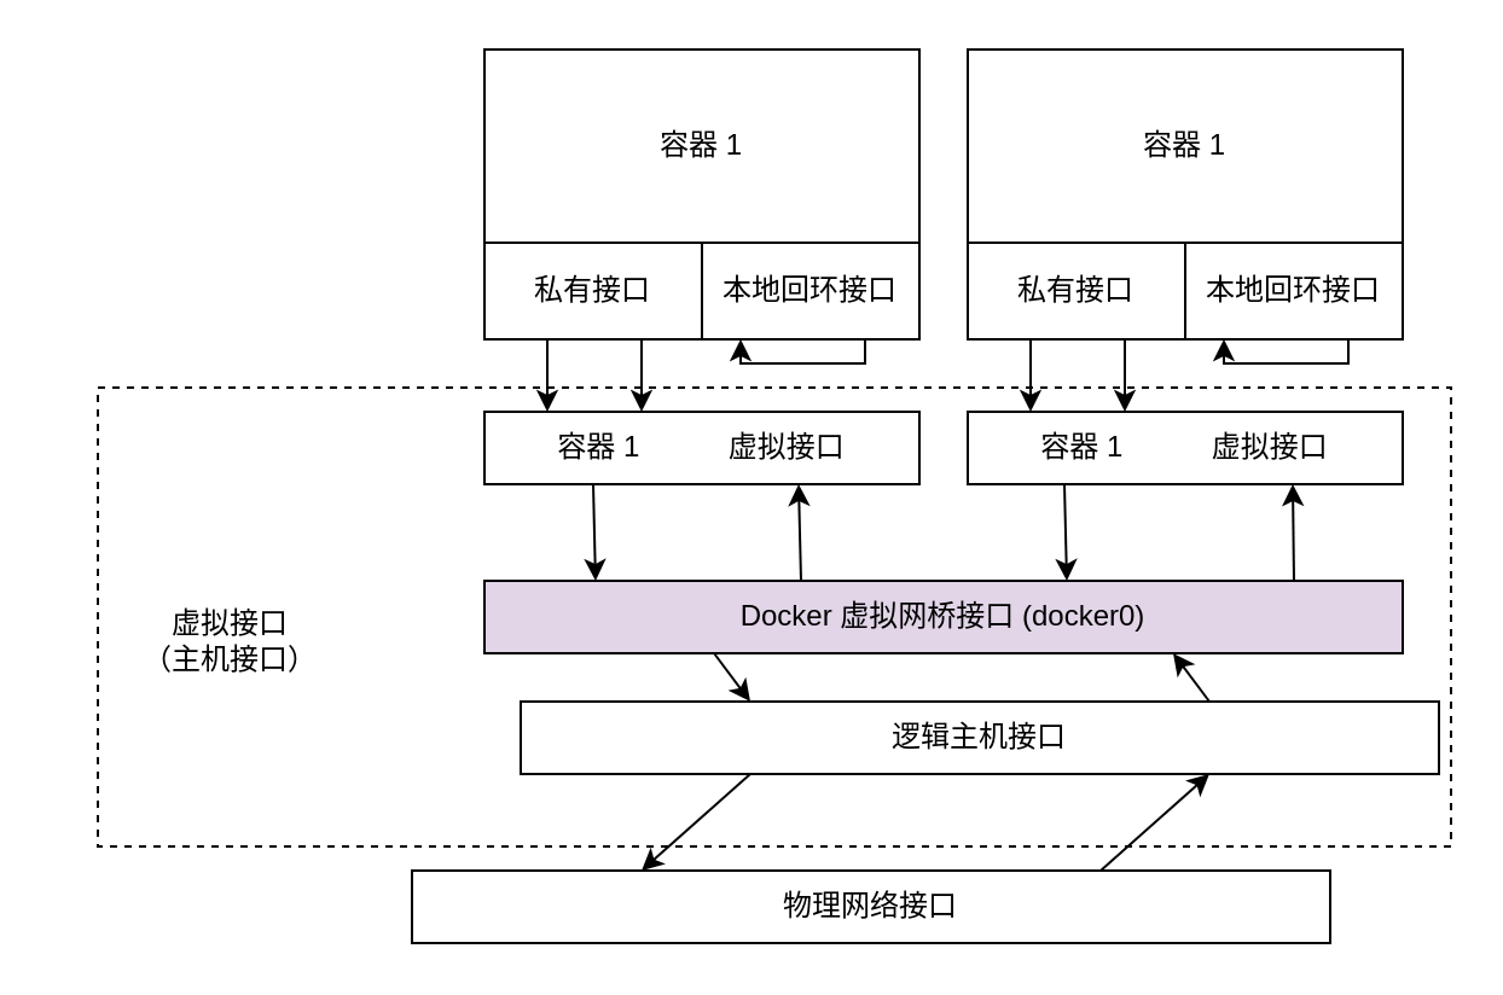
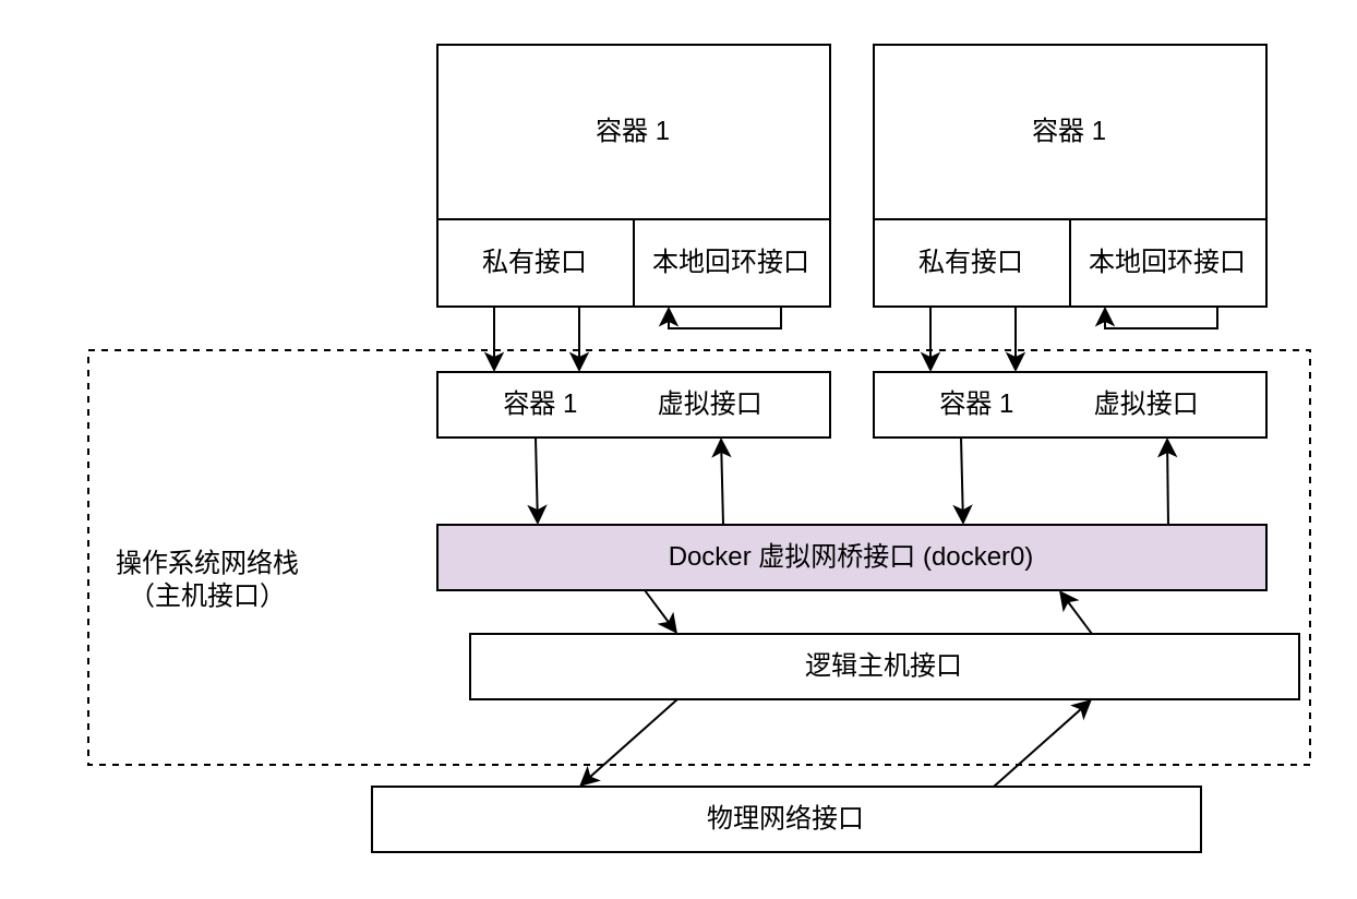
  <mxCell id="0" />
  <mxCell id="1" parent="0" />
  <mxCell id="2" value="" style="rounded=0;whiteSpace=wrap;html=1;dashed=1;" vertex="1" parent="1"><mxGeometry x="40" y="160" width="560" height="190" as="geometry" /></mxCell>
  <mxCell id="3" value="容器 1" style="rounded=0;whiteSpace=wrap;html=1;" vertex="1" parent="1"><mxGeometry x="200" y="20" width="180" height="80" as="geometry" /></mxCell>
  <mxCell id="4" value="私有接口" style="rounded=0;whiteSpace=wrap;html=1;" vertex="1" parent="1"><mxGeometry x="200" y="100" width="90" height="40" as="geometry" /></mxCell>
  <mxCell id="5" value="本地回环接口" style="rounded=0;whiteSpace=wrap;html=1;" vertex="1" parent="1"><mxGeometry x="290" y="100" width="90" height="40" as="geometry" /></mxCell>
  <mxCell id="6" value="容器 1&amp;nbsp; &amp;nbsp; &amp;nbsp; &amp;nbsp; &amp;nbsp; &amp;nbsp;虚拟接口" style="rounded=0;whiteSpace=wrap;html=1;" vertex="1" parent="1"><mxGeometry x="200" y="170" width="180" height="30" as="geometry" /></mxCell>
  <mxCell id="7" value="" style="endArrow=classic;html=1;" edge="1" parent="1"><mxGeometry width="50" height="50" relative="1" as="geometry"><mxPoint x="226" y="140" as="sourcePoint" /><mxPoint x="226" y="170" as="targetPoint" /></mxGeometry></mxCell>
  <mxCell id="8" value="" style="endArrow=classic;html=1;" edge="1" parent="1"><mxGeometry width="50" height="50" relative="1" as="geometry"><mxPoint x="265" y="140" as="sourcePoint" /><mxPoint x="265" y="170" as="targetPoint" /></mxGeometry></mxCell>
  <mxCell id="9" style="edgeStyle=orthogonalEdgeStyle;rounded=0;orthogonalLoop=1;jettySize=auto;html=1;exitX=0.75;exitY=1;exitDx=0;exitDy=0;" edge="1" parent="1" source="5" target="5"><mxGeometry relative="1" as="geometry"><mxPoint x="306" y="145" as="targetPoint" /><Array as="points"><mxPoint x="358" y="150" /><mxPoint x="306" y="150" /></Array></mxGeometry></mxCell>
  <mxCell id="10" value="Docker 虚拟网桥接口 (docker0)" style="rounded=0;whiteSpace=wrap;html=1;fillColor=#e1d5e7;" vertex="1" parent="1"><mxGeometry x="200" y="240" width="380" height="30" as="geometry" /></mxCell>
  <mxCell id="11" value="容器 1" style="rounded=0;whiteSpace=wrap;html=1;" vertex="1" parent="1"><mxGeometry x="400" y="20" width="180" height="80" as="geometry" /></mxCell>
  <mxCell id="12" value="私有接口" style="rounded=0;whiteSpace=wrap;html=1;" vertex="1" parent="1"><mxGeometry x="400" y="100" width="90" height="40" as="geometry" /></mxCell>
  <mxCell id="13" value="本地回环接口" style="rounded=0;whiteSpace=wrap;html=1;" vertex="1" parent="1"><mxGeometry x="490" y="100" width="90" height="40" as="geometry" /></mxCell>
  <mxCell id="14" value="容器 1&amp;nbsp; &amp;nbsp; &amp;nbsp; &amp;nbsp; &amp;nbsp; &amp;nbsp;虚拟接口" style="rounded=0;whiteSpace=wrap;html=1;" vertex="1" parent="1"><mxGeometry x="400" y="170" width="180" height="30" as="geometry" /></mxCell>
  <mxCell id="15" value="" style="endArrow=classic;html=1;" edge="1" parent="1"><mxGeometry width="50" height="50" relative="1" as="geometry"><mxPoint x="426" y="140" as="sourcePoint" /><mxPoint x="426" y="170" as="targetPoint" /></mxGeometry></mxCell>
  <mxCell id="16" value="" style="endArrow=classic;html=1;" edge="1" parent="1"><mxGeometry width="50" height="50" relative="1" as="geometry"><mxPoint x="465" y="140" as="sourcePoint" /><mxPoint x="465" y="170" as="targetPoint" /></mxGeometry></mxCell>
  <mxCell id="17" style="edgeStyle=orthogonalEdgeStyle;rounded=0;orthogonalLoop=1;jettySize=auto;html=1;exitX=0.75;exitY=1;exitDx=0;exitDy=0;" edge="1" parent="1" source="13" target="13"><mxGeometry relative="1" as="geometry"><mxPoint x="506" y="145" as="targetPoint" /><Array as="points"><mxPoint x="558" y="150" /><mxPoint x="506" y="150" /></Array></mxGeometry></mxCell>
  <mxCell id="18" value="" style="endArrow=classic;html=1;exitX=0.25;exitY=1;exitDx=0;exitDy=0;entryX=0.121;entryY=0;entryDx=0;entryDy=0;entryPerimeter=0;" edge="1" parent="1" source="6" target="10"><mxGeometry width="50" height="50" relative="1" as="geometry"><mxPoint x="-30" y="370" as="sourcePoint" /><mxPoint x="246" y="227" as="targetPoint" /></mxGeometry></mxCell>
  <mxCell id="19" value="" style="endArrow=classic;html=1;exitX=0.25;exitY=1;exitDx=0;exitDy=0;" edge="1" parent="1"><mxGeometry width="50" height="50" relative="1" as="geometry"><mxPoint x="440" y="200" as="sourcePoint" /><mxPoint x="441" y="240" as="targetPoint" /></mxGeometry></mxCell>
  <mxCell id="20" value="" style="endArrow=none;html=1;exitX=0.25;exitY=1;exitDx=0;exitDy=0;startArrow=classic;startFill=1;endFill=0;" edge="1" parent="1"><mxGeometry width="50" height="50" relative="1" as="geometry"><mxPoint x="330" y="200" as="sourcePoint" /><mxPoint x="331" y="240" as="targetPoint" /></mxGeometry></mxCell>
  <mxCell id="21" value="" style="endArrow=none;html=1;exitX=0.25;exitY=1;exitDx=0;exitDy=0;startArrow=classic;startFill=1;endFill=0;" edge="1" parent="1"><mxGeometry width="50" height="50" relative="1" as="geometry"><mxPoint x="534.5" y="200" as="sourcePoint" /><mxPoint x="535" y="240" as="targetPoint" /></mxGeometry></mxCell>
  <mxCell id="22" value="逻辑主机接口" style="rounded=0;whiteSpace=wrap;html=1;" vertex="1" parent="1"><mxGeometry x="215" y="290" width="380" height="30" as="geometry" /></mxCell>
  <mxCell id="23" value="物理网络接口" style="rounded=0;whiteSpace=wrap;html=1;" vertex="1" parent="1"><mxGeometry x="170" y="360" width="380" height="30" as="geometry" /></mxCell>
  <mxCell id="24" value="" style="endArrow=classic;html=1;exitX=0.25;exitY=1;exitDx=0;exitDy=0;entryX=0.25;entryY=0;entryDx=0;entryDy=0;" edge="1" parent="1" source="10" target="22"><mxGeometry width="50" height="50" relative="1" as="geometry"><mxPoint x="70" y="350" as="sourcePoint" /><mxPoint x="120" y="300" as="targetPoint" /></mxGeometry></mxCell>
  <mxCell id="25" value="" style="endArrow=classic;html=1;exitX=0.75;exitY=0;exitDx=0;exitDy=0;entryX=0.75;entryY=1;entryDx=0;entryDy=0;" edge="1" parent="1" source="22" target="10"><mxGeometry width="50" height="50" relative="1" as="geometry"><mxPoint x="650" y="340" as="sourcePoint" /><mxPoint x="700" y="290" as="targetPoint" /></mxGeometry></mxCell>
  <mxCell id="26" value="" style="endArrow=classic;html=1;exitX=0.25;exitY=1;exitDx=0;exitDy=0;entryX=0.25;entryY=0;entryDx=0;entryDy=0;" edge="1" parent="1" source="22" target="23"><mxGeometry width="50" height="50" relative="1" as="geometry"><mxPoint x="60" y="400" as="sourcePoint" /><mxPoint x="110" y="350" as="targetPoint" /></mxGeometry></mxCell>
  <mxCell id="27" value="" style="endArrow=classic;html=1;exitX=0.75;exitY=0;exitDx=0;exitDy=0;entryX=0.75;entryY=1;entryDx=0;entryDy=0;" edge="1" parent="1" source="23" target="22"><mxGeometry width="50" height="50" relative="1" as="geometry"><mxPoint x="660" y="360" as="sourcePoint" /><mxPoint x="710" y="310" as="targetPoint" /></mxGeometry></mxCell>
- <mxCell id="28" value="虚拟接口&lt;br&gt;（主机接口）" style="text;html=1;strokeColor=none;fillColor=none;align=center;verticalAlign=middle;whiteSpace=wrap;rounded=0;dashed=1;" vertex="1" parent="1"><mxGeometry x="20" y="220" width="150" height="90" as="geometry" /></mxCell>
+ <mxCell id="28" value="操作系统网络栈&lt;br&gt;（主机接口）" style="text;html=1;strokeColor=none;fillColor=none;align=center;verticalAlign=middle;whiteSpace=wrap;rounded=0;dashed=1;" vertex="1" parent="1"><mxGeometry x="20" y="220" width="150" height="90" as="geometry" /></mxCell>
